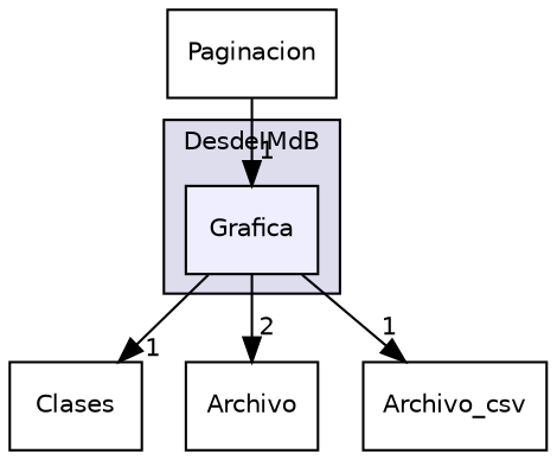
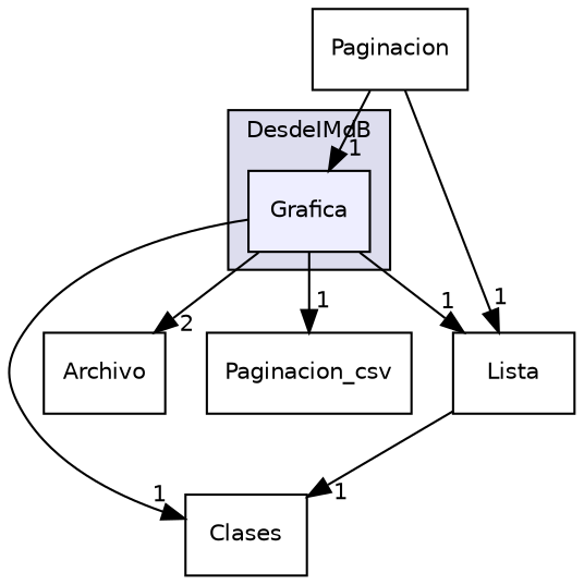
  digraph {
    compound=true
    node [fontname=Helvetica fontsize=10 shape=box]
    edge [headlabel=1 labeldistance=1.5 labelfontname=Helvetica labelfontsize=10]
    n1 [fillcolor="#eeeeff" label=Grafica pencolor=black style=filled]
    n2 [label=Clases]
    n3 [label=Archivo]
-   n5 [label=Archivo_csv]
+   n4 [label=Lista]
+   n5 [label=Paginacion_csv]
    n6 [label=Paginacion]
    subgraph cluster_1 {
      bgcolor="#ddddee"
      fontname=Helvetica
      fontsize=10
      label=DesdeIMdB
      pencolor=black
      n1
    }
    n1 -> n2
    n1 -> n3 [headlabel=2]
+   n1 -> n4
    n1 -> n5
+   n4 -> n2
    n6 -> n1
+   n6 -> n4
  }
